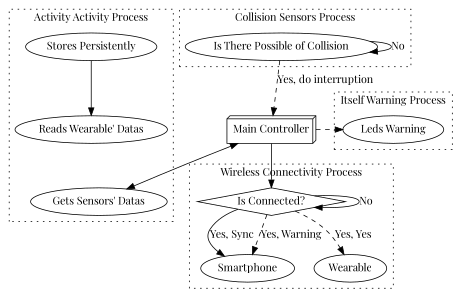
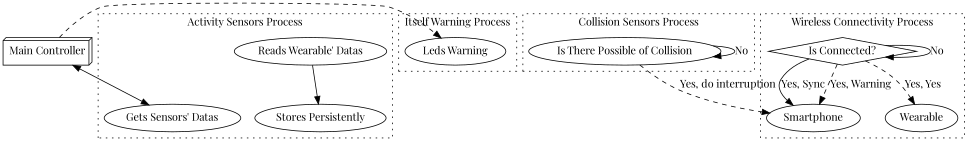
  digraph {
    compound=true
    fontname="Playfair Display"
    newrank=true
    node [fontname="Playfair Display"]
    edge [fontname="Playfair Display"]
    n1 [label="Main Controller" shape=box3d]
    n2 [label="Leds Warning"]
    n3 [label="Is There Possible of Collision"]
    n4 [label="Reads Wearable' Datas"]
    n5 [label="Stores Persistently"]
    n6 [label="Gets Sensors' Datas"]
    n7 [label="Is Connected?" shape=diamond]
    n8 [label=Smartphone]
    n9 [label=Wearable]
    subgraph sub_1 {
      rank=same
      n1
      n2
    }
    subgraph cluster_2 {
      label="Collision Sensors Process"
      style=dotted
      n3
    }
    subgraph cluster_3 {
-     label="Activity Activity Process"
+     label="Activity Sensors Process"
      style=dotted
      n4
      n5
      n6
    }
    subgraph cluster_4 {
      label="Itself Warning Process"
      style=dotted
      n2
    }
    subgraph cluster_5 {
      label="Wireless Connectivity Process"
      style=dotted
      n7
      n8
      n9
    }
    n1 -> n2 [style=dashed]
    n1 -> n6 [dir=both]
-   n1 -> n7
-   n3 -> n1 [label="Yes, do interruption" style=dashed]
+   n3 -> n8 [label="Yes, do interruption" style=dashed]
    n3 -> n3 [label=No]
-   n5 -> n4
+   n4 -> n5
    n7 -> n7 [label=No]
    n7 -> n8 [label="Yes, Sync"]
    n7 -> n8 [label="Yes, Warning" style=dashed]
    n7 -> n9 [label="Yes, Yes" style=dashed]
  }
